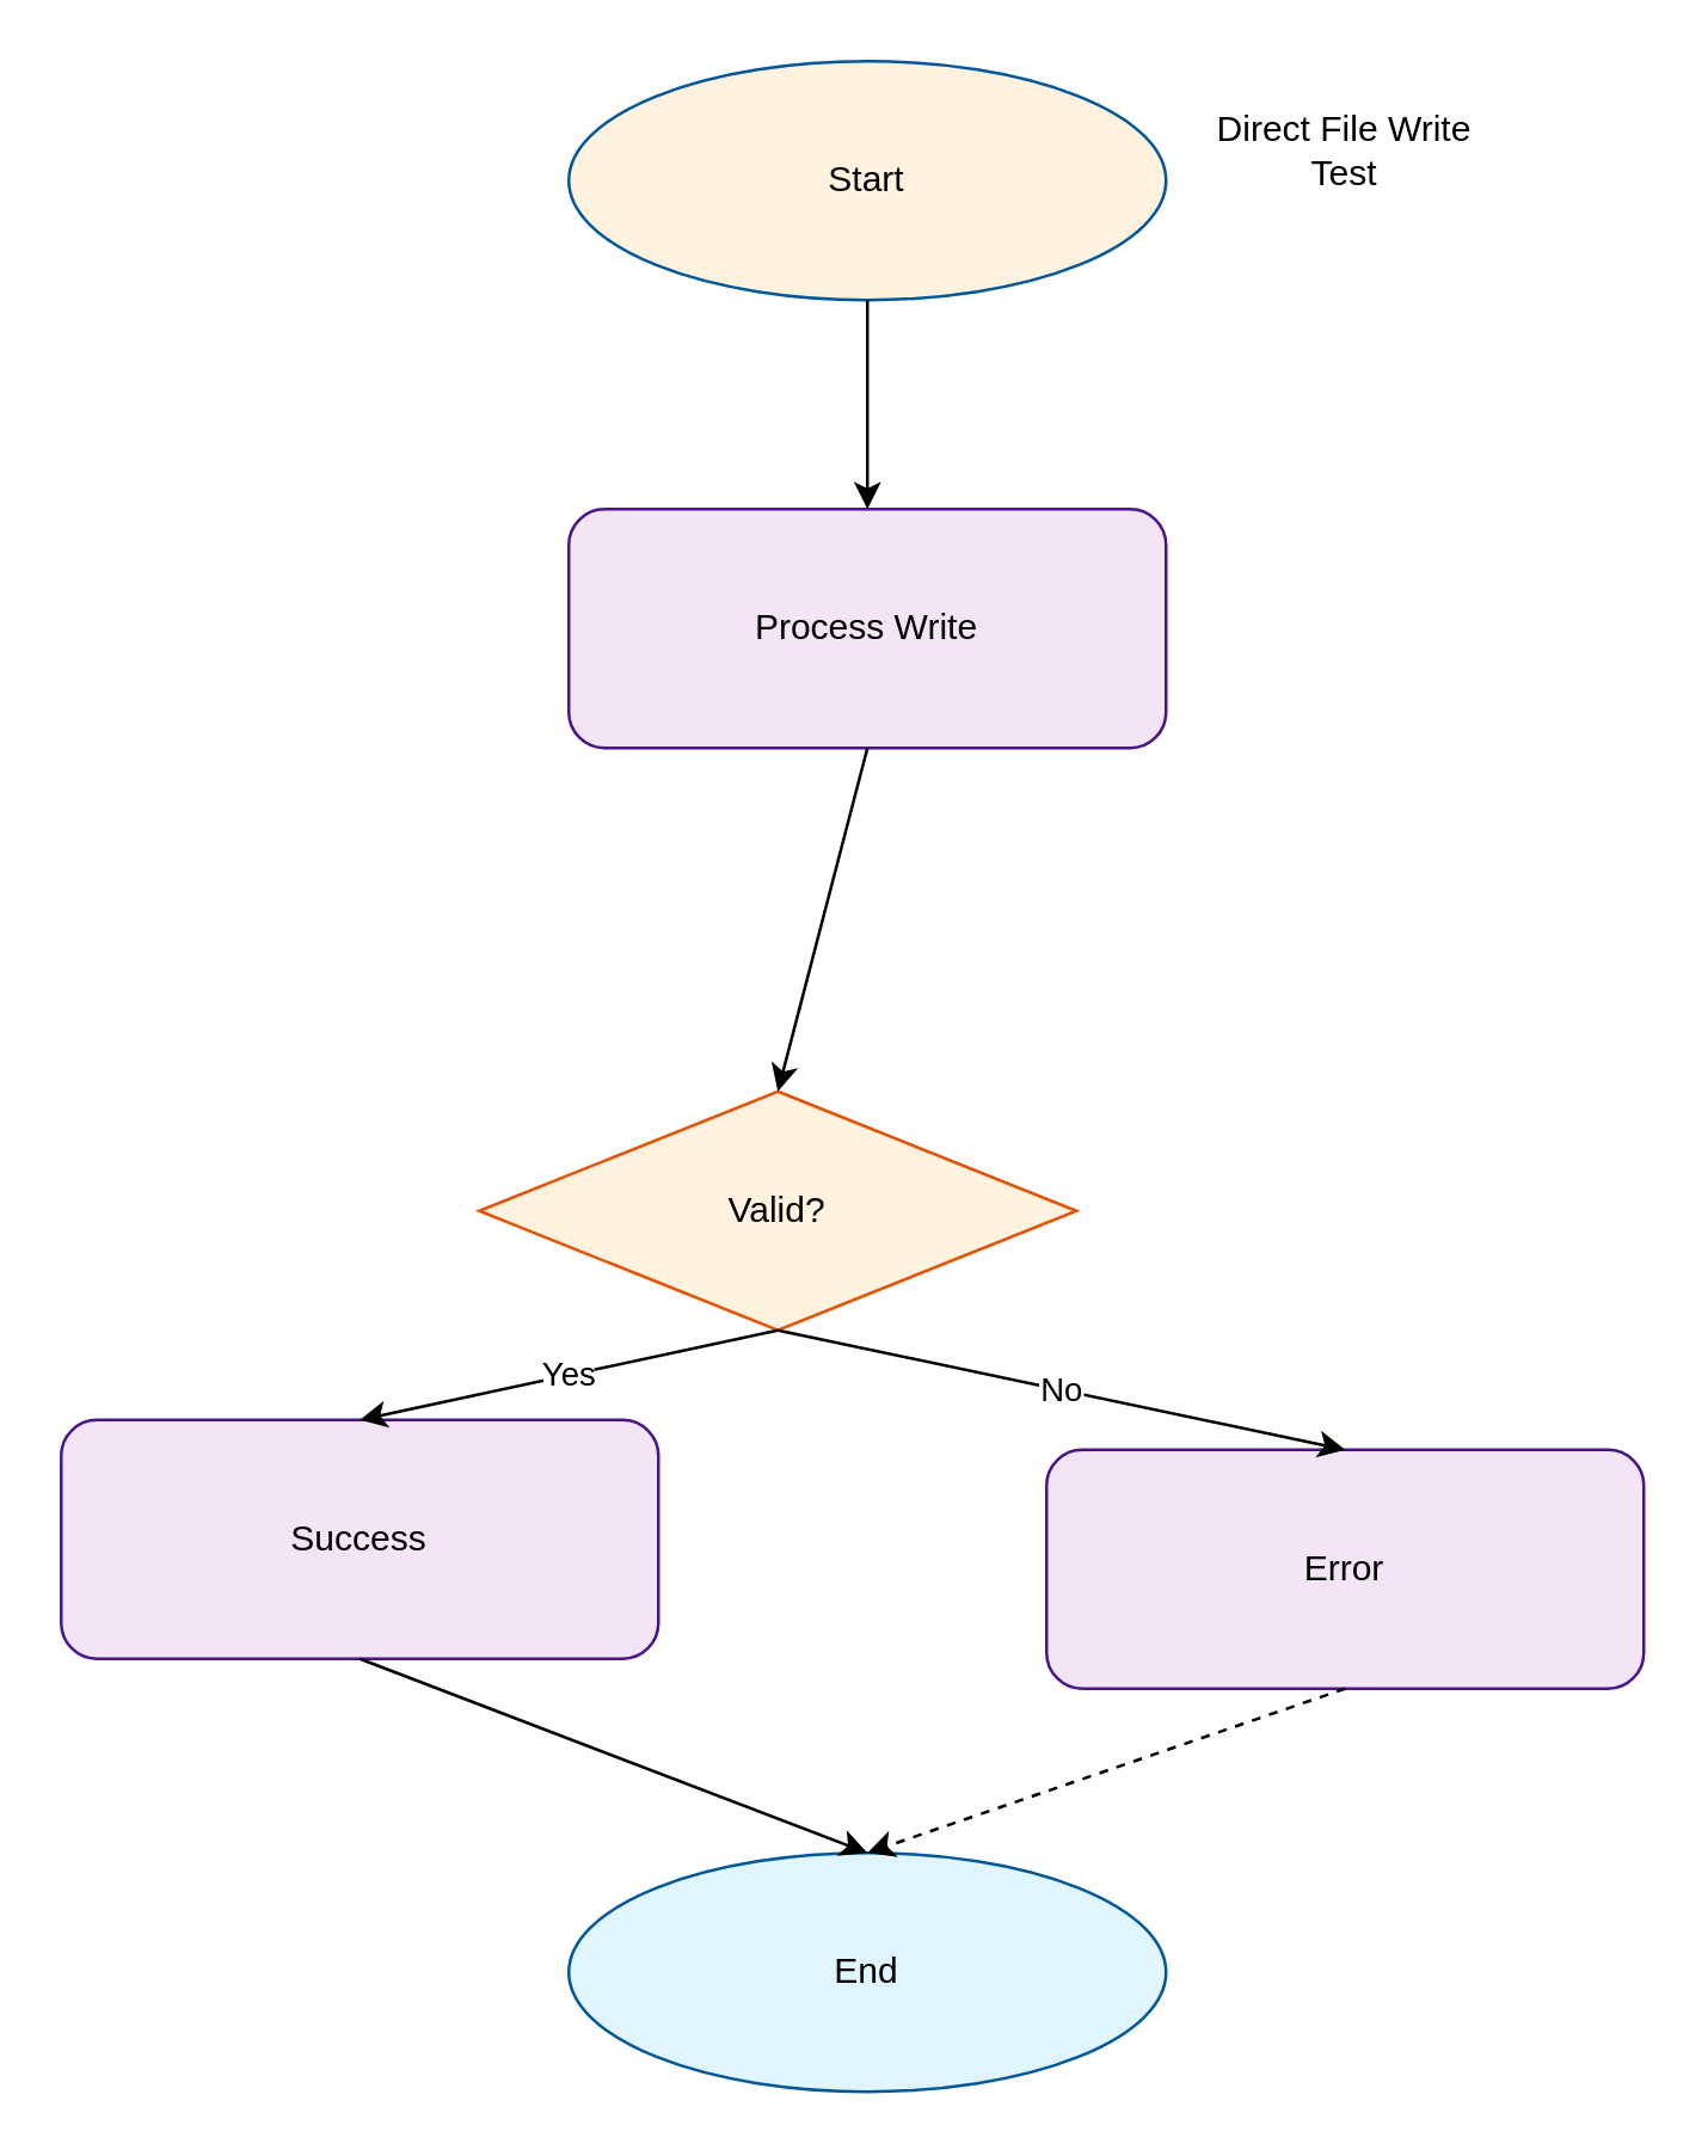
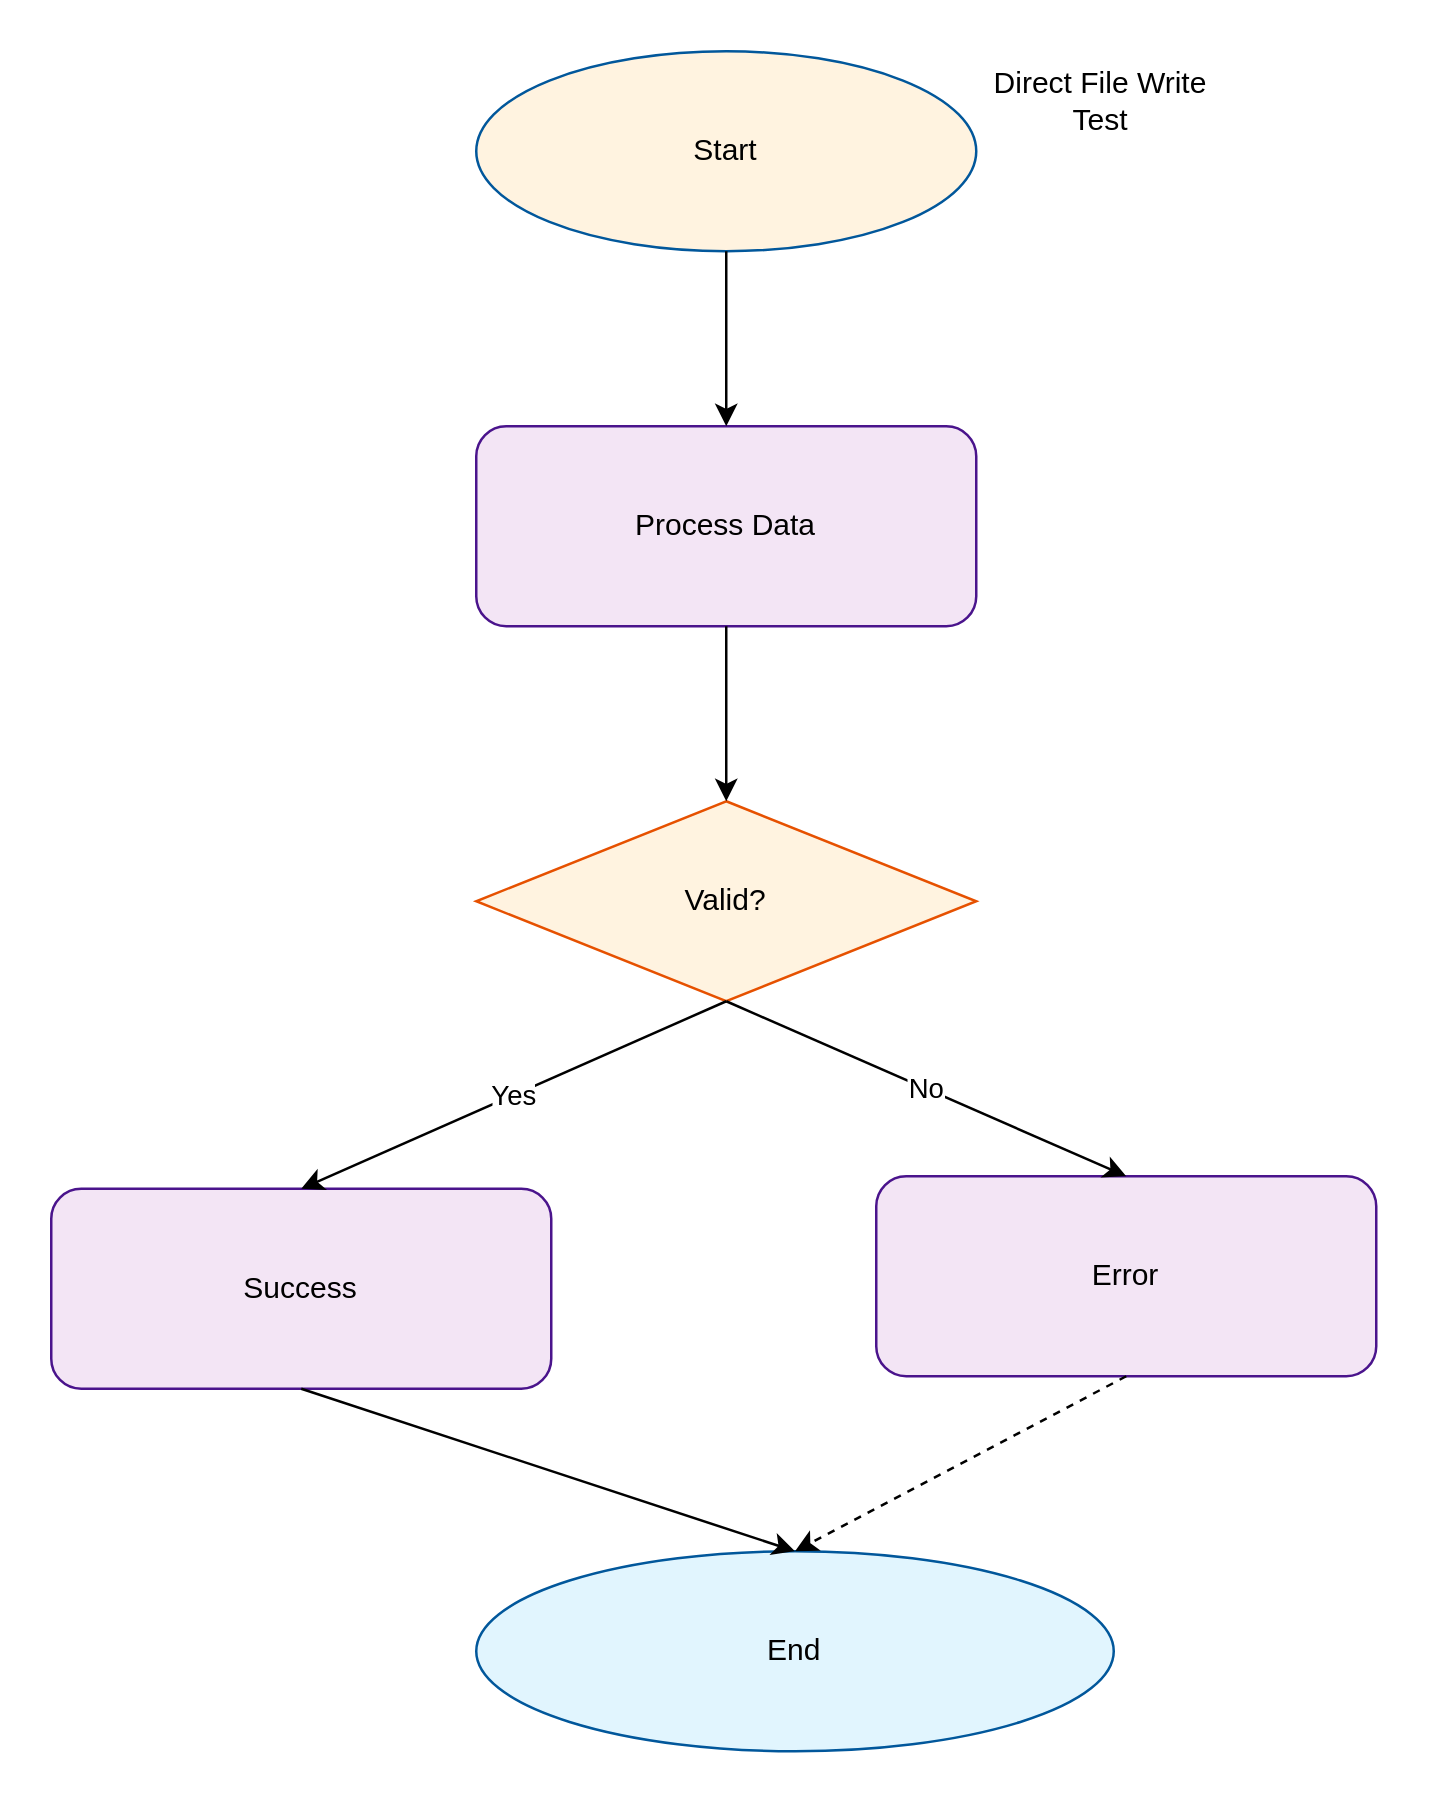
  <mxCell id="0" />
  <mxCell id="1" parent="0" />
- <mxCell id="2" value="Direct File Write Test" style="text;html=1;strokeColor=none;fillColor=none;align=center;verticalAlign=middle;whiteSpace=wrap;rounded=0;" vertex="1" parent="1"><mxGeometry x="400" y="40" width="100" height="20" as="geometry" /></mxCell>
+ <mxCell id="2" value="Direct File Write Test" style="text;html=1;strokeColor=none;fillColor=none;align=center;verticalAlign=middle;whiteSpace=wrap;rounded=0;" vertex="1" parent="1"><mxGeometry x="390" y="30" width="100" height="20" as="geometry" /></mxCell>
  <mxCell id="3" value="Start" style="ellipse;whiteSpace=wrap;html=1;fillColor=#fff3e0;strokeColor=#01579b;" vertex="1" parent="1"><mxGeometry x="190" y="20" width="200" height="80" as="geometry" /></mxCell>
- <mxCell id="4" value="Process Write" style="rounded=1;whiteSpace=wrap;html=1;fillColor=#f3e5f5;strokeColor=#4a148c;" vertex="1" parent="1"><mxGeometry x="190" y="170" width="200" height="80" as="geometry" /></mxCell>
- <mxCell id="5" value="Valid?" style="rhombus;whiteSpace=wrap;html=1;fillColor=#fff3e0;strokeColor=#e65100;" vertex="1" parent="1"><mxGeometry x="160" y="365" width="200" height="80" as="geometry" /></mxCell>
+ <mxCell id="4" value="Process Data" style="rounded=1;whiteSpace=wrap;html=1;fillColor=#f3e5f5;strokeColor=#4a148c;" vertex="1" parent="1"><mxGeometry x="190" y="170" width="200" height="80" as="geometry" /></mxCell>
+ <mxCell id="5" value="Valid?" style="rhombus;whiteSpace=wrap;html=1;fillColor=#fff3e0;strokeColor=#e65100;" vertex="1" parent="1"><mxGeometry x="190" y="320" width="200" height="80" as="geometry" /></mxCell>
  <mxCell id="6" value="Success" style="rounded=1;whiteSpace=wrap;html=1;fillColor=#f3e5f5;strokeColor=#4a148c;" vertex="1" parent="1"><mxGeometry x="20" y="475" width="200" height="80" as="geometry" /></mxCell>
- <mxCell id="7" value="Error" style="rounded=1;whiteSpace=wrap;html=1;fillColor=#f3e5f5;strokeColor=#4a148c;" vertex="1" parent="1"><mxGeometry x="350" y="485" width="200" height="80" as="geometry" /></mxCell>
- <mxCell id="8" value="End" style="ellipse;whiteSpace=wrap;html=1;fillColor=#e1f5fe;strokeColor=#01579b;" vertex="1" parent="1"><mxGeometry x="190" y="620" width="200" height="80" as="geometry" /></mxCell>
+ <mxCell id="7" value="Error" style="rounded=1;whiteSpace=wrap;html=1;fillColor=#f3e5f5;strokeColor=#4a148c;" vertex="1" parent="1"><mxGeometry x="350" y="470" width="200" height="80" as="geometry" /></mxCell>
+ <mxCell id="8" value="End" style="ellipse;whiteSpace=wrap;html=1;fillColor=#e1f5fe;strokeColor=#01579b;" vertex="1" parent="1"><mxGeometry x="190" y="620" width="255" height="80" as="geometry" /></mxCell>
  <mxCell id="9" value="" style="endArrow=classic;html=1;rounded=0;exitX=0.5;exitY=1;exitDx=0;exitDy=0;entryX=0.5;entryY=0;entryDx=0;entryDy=0;" edge="1" parent="1" source="3" target="4"><mxGeometry width="50" height="50" relative="1" as="geometry"><mxPoint x="290" y="170" as="sourcePoint" /><mxPoint x="290" y="100" as="targetPoint" /></mxGeometry></mxCell>
  <mxCell id="10" value="" style="endArrow=classic;html=1;rounded=0;exitX=0.5;exitY=1;exitDx=0;exitDy=0;entryX=0.5;entryY=0;entryDx=0;entryDy=0;" edge="1" parent="1" source="4" target="5"><mxGeometry width="50" height="50" relative="1" as="geometry"><mxPoint x="290" y="320" as="sourcePoint" /><mxPoint x="290" y="250" as="targetPoint" /></mxGeometry></mxCell>
  <mxCell id="11" value="Yes" style="endArrow=classic;html=1;rounded=0;exitX=0.5;exitY=1;exitDx=0;exitDy=0;entryX=0.5;entryY=0;entryDx=0;entryDy=0;" edge="1" parent="1" source="5" target="6"><mxGeometry width="50" height="50" relative="1" as="geometry"><mxPoint x="130" y="470" as="sourcePoint" /><mxPoint x="290" y="400" as="targetPoint" /></mxGeometry></mxCell>
  <mxCell id="12" value="No" style="endArrow=classic;html=1;rounded=0;exitX=0.5;exitY=1;exitDx=0;exitDy=0;entryX=0.5;entryY=0;entryDx=0;entryDy=0;" edge="1" parent="1" source="5" target="7"><mxGeometry width="50" height="50" relative="1" as="geometry"><mxPoint x="450" y="470" as="sourcePoint" /><mxPoint x="290" y="400" as="targetPoint" /></mxGeometry></mxCell>
  <mxCell id="13" value="" style="endArrow=classic;html=1;rounded=0;exitX=0.5;exitY=1;exitDx=0;exitDy=0;entryX=0.5;entryY=0;entryDx=0;entryDy=0;" edge="1" parent="1" source="6" target="8"><mxGeometry width="50" height="50" relative="1" as="geometry"><mxPoint x="290" y="620" as="sourcePoint" /><mxPoint x="130" y="550" as="targetPoint" /></mxGeometry></mxCell>
  <mxCell id="14" value="" style="endArrow=classic;html=1;rounded=0;exitX=0.5;exitY=1;exitDx=0;exitDy=0;entryX=0.5;entryY=0;entryDx=0;entryDy=0;dashed=1;" edge="1" parent="1" source="7" target="8"><mxGeometry width="50" height="50" relative="1" as="geometry"><mxPoint x="290" y="620" as="sourcePoint" /><mxPoint x="450" y="550" as="targetPoint" /></mxGeometry></mxCell>
